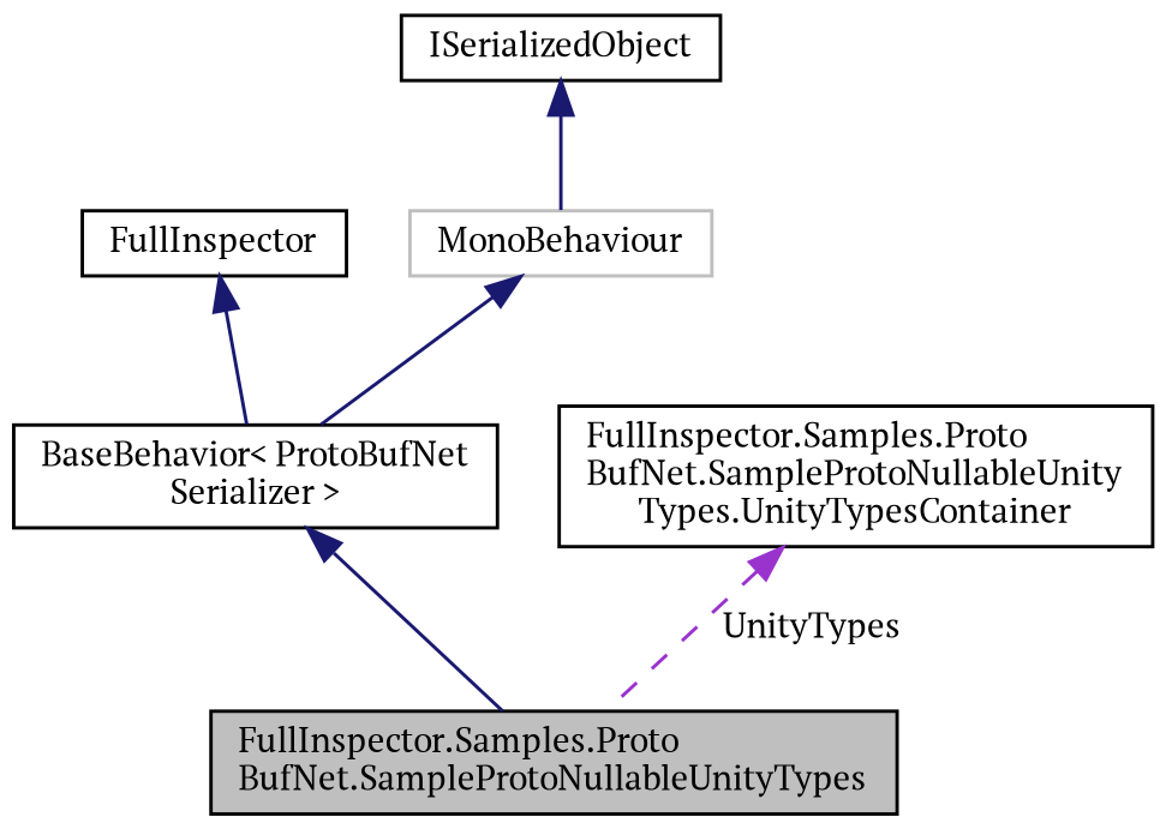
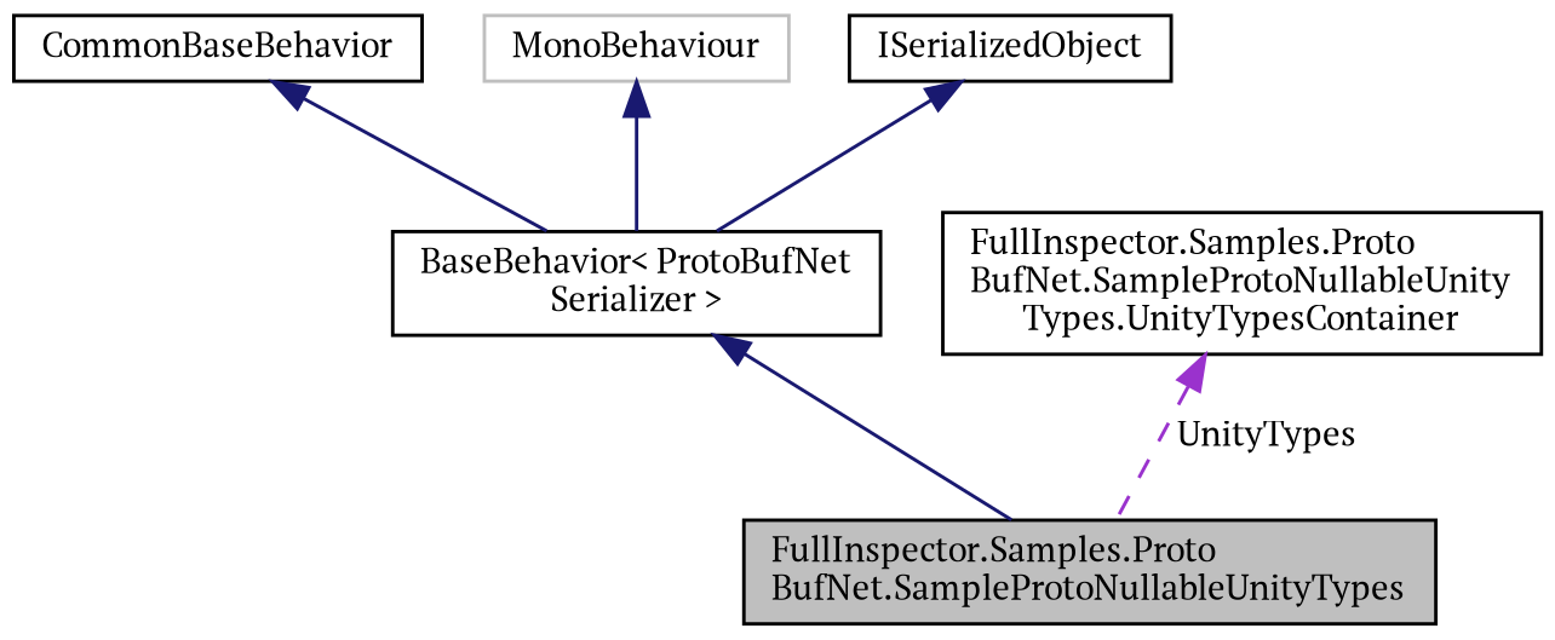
  digraph {
    fontname="PT Serif"
    rankdir=TB
    node [color=black fillcolor=white fontname="PT Serif" fontsize=10 shape=record style=filled]
    edge [color=midnightblue dir=back fontname="PT Serif" fontsize=10 labelfontname=Helvetica labelfontsize=10 style=solid]
    n1 [fillcolor=grey75 fontcolor=black height=0.2 label="FullInspector.Samples.Proto\lBufNet.SampleProtoNullableUnityTypes" width=0.4]
    n2 [height=0.2 label="BaseBehavior\< ProtoBufNet\lSerializer \>" width=0.4]
-   n3 [height=0.2 label=FullInspector width=0.4]
+   n3 [height=0.2 label=CommonBaseBehavior width=0.4]
    n4 [color=grey75 height=0.2 label=MonoBehaviour width=0.4]
    n5 [height=0.2 label=ISerializedObject width=0.4]
    n6 [height=0.2 label="FullInspector.Samples.Proto\lBufNet.SampleProtoNullableUnity\lTypes.UnityTypesContainer" width=0.4]
    n2 -> n1
    n3 -> n2
    n4 -> n2
-   n5 -> n4
+   n5 -> n2
    n6 -> n1 [color=darkorchid3 label=" UnityTypes" style=dashed]
  }
